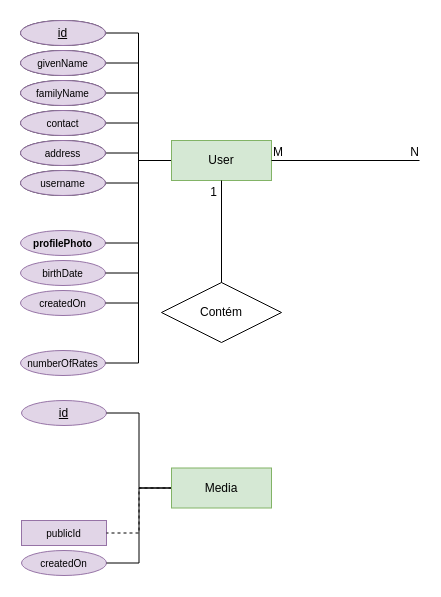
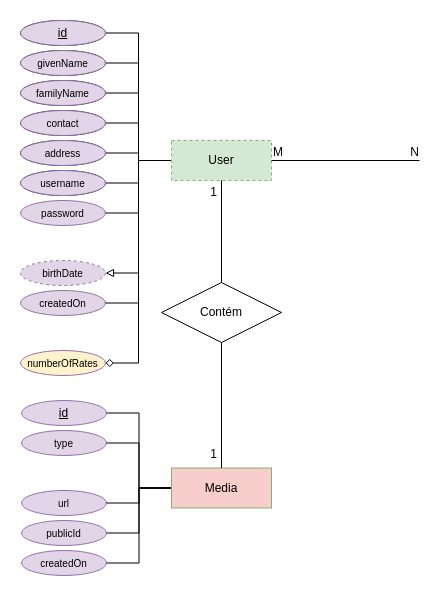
  <mxCell id="0" />
  <mxCell id="1" parent="0" />
  <mxCell id="2" value="&lt;font style=&quot;font-size: 10px&quot;&gt;givenName&lt;/font&gt;" style="ellipse;whiteSpace=wrap;html=1;align=center;" parent="1" vertex="1"><mxGeometry x="20" y="50" width="85" height="25" as="geometry" /></mxCell>
  <mxCell id="3" value="&lt;font style=&quot;font-size: 10px&quot;&gt;familyName&lt;/font&gt;" style="ellipse;whiteSpace=wrap;html=1;align=center;" parent="1" vertex="1"><mxGeometry x="20" y="80" width="85" height="25" as="geometry" /></mxCell>
  <mxCell id="4" value="&lt;font style=&quot;font-size: 10px&quot;&gt;contact&lt;/font&gt;" style="ellipse;whiteSpace=wrap;html=1;align=center;" parent="1" vertex="1"><mxGeometry x="20" y="110" width="85" height="25" as="geometry" /></mxCell>
  <mxCell id="5" value="&lt;font style=&quot;font-size: 10px&quot;&gt;address&lt;/font&gt;" style="ellipse;whiteSpace=wrap;html=1;align=center;" parent="1" vertex="1"><mxGeometry x="20" y="140" width="85" height="25" as="geometry" /></mxCell>
  <mxCell id="6" value="&lt;font style=&quot;font-size: 10px&quot;&gt;username&lt;/font&gt;" style="ellipse;whiteSpace=wrap;html=1;align=center;" parent="1" vertex="1"><mxGeometry x="20" y="170" width="85" height="25" as="geometry" /></mxCell>
- <mxCell id="8" value="&lt;font style=&quot;font-size: 10px&quot;&gt;profilePhoto&lt;/font&gt;" style="ellipse;whiteSpace=wrap;html=1;align=center;fontStyle=1;fillColor=#e1d5e7;strokeColor=#9673a6;" parent="1" vertex="1"><mxGeometry x="20" y="230" width="85" height="25" as="geometry" /></mxCell>
- <mxCell id="9" value="&lt;font style=&quot;font-size: 10px&quot;&gt;birthDate&lt;/font&gt;" style="ellipse;whiteSpace=wrap;html=1;align=center;fillColor=#e1d5e7;strokeColor=#9673a6;" parent="1" vertex="1"><mxGeometry x="20" y="260" width="85" height="25" as="geometry" /></mxCell>
+ <mxCell id="7" value="&lt;font style=&quot;font-size: 10px&quot;&gt;password&lt;/font&gt;" style="ellipse;whiteSpace=wrap;html=1;align=center;fillColor=#e1d5e7;strokeColor=#9673a6;" parent="1" vertex="1"><mxGeometry x="20" y="200" width="85" height="25" as="geometry" /></mxCell>
+ <mxCell id="9" value="&lt;font style=&quot;font-size: 10px&quot;&gt;birthDate&lt;/font&gt;" style="ellipse;whiteSpace=wrap;html=1;align=center;fillColor=#e1d5e7;strokeColor=#9673a6;dashed=1;" parent="1" vertex="1"><mxGeometry x="20" y="260" width="85" height="25" as="geometry" /></mxCell>
  <mxCell id="10" value="&lt;font style=&quot;font-size: 10px&quot;&gt;createdOn&lt;/font&gt;" style="ellipse;whiteSpace=wrap;html=1;align=center;fillColor=#e1d5e7;strokeColor=#9673a6;" parent="1" vertex="1"><mxGeometry x="20" y="290" width="85" height="25" as="geometry" /></mxCell>
- <mxCell id="11" value="&lt;font style=&quot;font-size: 10px&quot;&gt;numberOfRates&lt;/font&gt;" style="ellipse;whiteSpace=wrap;html=1;align=center;fillColor=#e1d5e7;strokeColor=#9673a6;" parent="1" vertex="1"><mxGeometry x="20" y="350" width="85" height="25" as="geometry" /></mxCell>
+ <mxCell id="11" value="&lt;font style=&quot;font-size: 10px&quot;&gt;numberOfRates&lt;/font&gt;" style="ellipse;whiteSpace=wrap;html=1;align=center;fillColor=#fff2cc;strokeColor=#9673a6;" parent="1" vertex="1"><mxGeometry x="20" y="350" width="85" height="25" as="geometry" /></mxCell>
  <mxCell id="12" value="id" style="ellipse;whiteSpace=wrap;html=1;align=center;fontStyle=4;" vertex="1" parent="1"><mxGeometry x="20" y="20" width="85" height="25" as="geometry" /></mxCell>
  <mxCell id="13" style="edgeStyle=orthogonalEdgeStyle;rounded=0;orthogonalLoop=1;jettySize=auto;html=1;exitX=0;exitY=0.5;exitDx=0;exitDy=0;entryX=1;entryY=0.5;entryDx=0;entryDy=0;endArrow=none;endFill=0;" edge="1" parent="1" source="25" target="12"><mxGeometry relative="1" as="geometry"><mxPoint x="140" y="30" as="targetPoint" /></mxGeometry></mxCell>
  <mxCell id="14" style="edgeStyle=orthogonalEdgeStyle;rounded=0;orthogonalLoop=1;jettySize=auto;html=1;exitX=0;exitY=0.5;exitDx=0;exitDy=0;entryX=1;entryY=0.5;entryDx=0;entryDy=0;endArrow=none;endFill=0;" edge="1" parent="1" source="25" target="2"><mxGeometry relative="1" as="geometry" /></mxCell>
  <mxCell id="15" style="edgeStyle=orthogonalEdgeStyle;rounded=0;orthogonalLoop=1;jettySize=auto;html=1;exitX=0;exitY=0.5;exitDx=0;exitDy=0;entryX=1;entryY=0.5;entryDx=0;entryDy=0;endArrow=none;endFill=0;" edge="1" parent="1" source="25" target="3"><mxGeometry relative="1" as="geometry" /></mxCell>
  <mxCell id="16" style="edgeStyle=orthogonalEdgeStyle;rounded=0;orthogonalLoop=1;jettySize=auto;html=1;exitX=0;exitY=0.5;exitDx=0;exitDy=0;entryX=1;entryY=0.5;entryDx=0;entryDy=0;endArrow=none;endFill=0;" edge="1" parent="1" source="25" target="4"><mxGeometry relative="1" as="geometry" /></mxCell>
  <mxCell id="17" style="edgeStyle=orthogonalEdgeStyle;rounded=0;orthogonalLoop=1;jettySize=auto;html=1;exitX=0;exitY=0.5;exitDx=0;exitDy=0;entryX=1;entryY=0.5;entryDx=0;entryDy=0;endArrow=none;endFill=0;" edge="1" parent="1" source="25" target="5"><mxGeometry relative="1" as="geometry" /></mxCell>
  <mxCell id="18" style="edgeStyle=orthogonalEdgeStyle;rounded=0;orthogonalLoop=1;jettySize=auto;html=1;exitX=0;exitY=0.5;exitDx=0;exitDy=0;entryX=1;entryY=0.5;entryDx=0;entryDy=0;endArrow=none;endFill=0;" edge="1" parent="1" source="25" target="6"><mxGeometry relative="1" as="geometry" /></mxCell>
- <mxCell id="20" style="edgeStyle=orthogonalEdgeStyle;rounded=0;orthogonalLoop=1;jettySize=auto;html=1;exitX=0;exitY=0.5;exitDx=0;exitDy=0;entryX=1;entryY=0.5;entryDx=0;entryDy=0;endArrow=none;endFill=0;" edge="1" parent="1" source="25" target="8"><mxGeometry relative="1" as="geometry" /></mxCell>
- <mxCell id="21" style="edgeStyle=orthogonalEdgeStyle;rounded=0;orthogonalLoop=1;jettySize=auto;html=1;exitX=0;exitY=0.5;exitDx=0;exitDy=0;entryX=1;entryY=0.5;entryDx=0;entryDy=0;endArrow=none;endFill=0;" edge="1" parent="1" source="25" target="9"><mxGeometry relative="1" as="geometry" /></mxCell>
+ <mxCell id="19" style="edgeStyle=orthogonalEdgeStyle;rounded=0;orthogonalLoop=1;jettySize=auto;html=1;exitX=0;exitY=0.5;exitDx=0;exitDy=0;entryX=1;entryY=0.5;entryDx=0;entryDy=0;endArrow=none;endFill=0;" edge="1" parent="1" source="25" target="7"><mxGeometry relative="1" as="geometry" /></mxCell>
+ <mxCell id="21" style="edgeStyle=orthogonalEdgeStyle;rounded=0;orthogonalLoop=1;jettySize=auto;html=1;exitX=0;exitY=0.5;exitDx=0;exitDy=0;entryX=1;entryY=0.5;entryDx=0;entryDy=0;endArrow=block;endFill=0;" edge="1" parent="1" source="25" target="9"><mxGeometry relative="1" as="geometry" /></mxCell>
  <mxCell id="22" style="edgeStyle=orthogonalEdgeStyle;rounded=0;orthogonalLoop=1;jettySize=auto;html=1;exitX=0;exitY=0.5;exitDx=0;exitDy=0;entryX=1;entryY=0.5;entryDx=0;entryDy=0;endArrow=none;endFill=0;" edge="1" parent="1" source="25" target="10"><mxGeometry relative="1" as="geometry" /></mxCell>
- <mxCell id="23" style="edgeStyle=orthogonalEdgeStyle;rounded=0;orthogonalLoop=1;jettySize=auto;html=1;exitX=0;exitY=0.5;exitDx=0;exitDy=0;entryX=1;entryY=0.5;entryDx=0;entryDy=0;endArrow=none;endFill=0;" edge="1" parent="1" source="25" target="11"><mxGeometry relative="1" as="geometry" /></mxCell>
+ <mxCell id="23" style="edgeStyle=orthogonalEdgeStyle;rounded=0;orthogonalLoop=1;jettySize=auto;html=1;exitX=0;exitY=0.5;exitDx=0;exitDy=0;entryX=1;entryY=0.5;entryDx=0;entryDy=0;endArrow=diamond;endFill=0;" edge="1" parent="1" source="25" target="11"><mxGeometry relative="1" as="geometry" /></mxCell>
  <mxCell id="24" value="" style="edgeStyle=orthogonalEdgeStyle;rounded=0;orthogonalLoop=1;jettySize=auto;html=1;endArrow=none;endFill=0;" edge="1" parent="1" source="25" target="43"><mxGeometry relative="1" as="geometry" /></mxCell>
- <mxCell id="25" value="User" style="whiteSpace=wrap;html=1;align=center;fillColor=#d5e8d4;strokeColor=#82b366;" parent="1" vertex="1"><mxGeometry x="171" y="140" width="100" height="40" as="geometry" /></mxCell>
- <mxCell id="28" value="&lt;font style=&quot;font-size: 10px&quot;&gt;publicId&lt;/font&gt;" style="whiteSpace=wrap;html=1;align=center;fillColor=#e1d5e7;strokeColor=#9673a6;rounded=0;" vertex="1" parent="1"><mxGeometry x="21" y="520" width="85" height="25" as="geometry" /></mxCell>
+ <mxCell id="25" value="User" style="whiteSpace=wrap;html=1;align=center;fillColor=#d5e8d4;strokeColor=#82b366;dashed=1;" parent="1" vertex="1"><mxGeometry x="171" y="140" width="100" height="40" as="geometry" /></mxCell>
+ <mxCell id="26" value="&lt;font style=&quot;font-size: 10px&quot;&gt;type&lt;/font&gt;" style="ellipse;whiteSpace=wrap;html=1;align=center;fillColor=#e1d5e7;strokeColor=#9673a6;" vertex="1" parent="1"><mxGeometry x="21" y="430" width="85" height="25" as="geometry" /></mxCell>
+ <mxCell id="27" value="&lt;font style=&quot;font-size: 10px&quot;&gt;url&lt;/font&gt;" style="ellipse;whiteSpace=wrap;html=1;align=center;fillColor=#e1d5e7;strokeColor=#9673a6;" vertex="1" parent="1"><mxGeometry x="21" y="490" width="85" height="25" as="geometry" /></mxCell>
+ <mxCell id="28" value="&lt;font style=&quot;font-size: 10px&quot;&gt;publicId&lt;/font&gt;" style="ellipse;whiteSpace=wrap;html=1;align=center;fillColor=#e1d5e7;strokeColor=#9673a6;" vertex="1" parent="1"><mxGeometry x="21" y="520" width="85" height="25" as="geometry" /></mxCell>
  <mxCell id="29" value="&lt;font style=&quot;font-size: 10px&quot;&gt;createdOn&lt;/font&gt;" style="ellipse;whiteSpace=wrap;html=1;align=center;fillColor=#e1d5e7;strokeColor=#9673a6;" vertex="1" parent="1"><mxGeometry x="21" y="550" width="85" height="25" as="geometry" /></mxCell>
  <mxCell id="30" value="id" style="ellipse;whiteSpace=wrap;html=1;align=center;fontStyle=4;fillColor=#e1d5e7;strokeColor=#9673a6;" vertex="1" parent="1"><mxGeometry x="21" y="400" width="85" height="25" as="geometry" /></mxCell>
  <mxCell id="31" style="edgeStyle=orthogonalEdgeStyle;rounded=0;orthogonalLoop=1;jettySize=auto;html=1;exitX=0;exitY=0.5;exitDx=0;exitDy=0;entryX=1;entryY=0.5;entryDx=0;entryDy=0;endArrow=none;endFill=0;" edge="1" parent="1" source="36" target="30"><mxGeometry relative="1" as="geometry"><mxPoint x="141" y="410" as="targetPoint" /></mxGeometry></mxCell>
- <mxCell id="34" style="edgeStyle=orthogonalEdgeStyle;rounded=0;orthogonalLoop=1;jettySize=auto;html=1;exitX=0;exitY=0.5;exitDx=0;exitDy=0;entryX=1;entryY=0.5;entryDx=0;entryDy=0;endArrow=none;endFill=0;dashed=1;" edge="1" parent="1" source="36" target="28"><mxGeometry relative="1" as="geometry" /></mxCell>
+ <mxCell id="32" style="edgeStyle=orthogonalEdgeStyle;rounded=0;orthogonalLoop=1;jettySize=auto;html=1;exitX=0;exitY=0.5;exitDx=0;exitDy=0;entryX=1;entryY=0.5;entryDx=0;entryDy=0;endArrow=none;endFill=0;" edge="1" parent="1" source="36" target="26"><mxGeometry relative="1" as="geometry" /></mxCell>
+ <mxCell id="33" style="edgeStyle=orthogonalEdgeStyle;rounded=0;orthogonalLoop=1;jettySize=auto;html=1;exitX=0;exitY=0.5;exitDx=0;exitDy=0;entryX=1;entryY=0.5;entryDx=0;entryDy=0;endArrow=none;endFill=0;" edge="1" parent="1" source="36" target="27"><mxGeometry relative="1" as="geometry" /></mxCell>
+ <mxCell id="34" style="edgeStyle=orthogonalEdgeStyle;rounded=0;orthogonalLoop=1;jettySize=auto;html=1;exitX=0;exitY=0.5;exitDx=0;exitDy=0;entryX=1;entryY=0.5;entryDx=0;entryDy=0;endArrow=none;endFill=0;" edge="1" parent="1" source="36" target="28"><mxGeometry relative="1" as="geometry" /></mxCell>
  <mxCell id="35" style="edgeStyle=orthogonalEdgeStyle;rounded=0;orthogonalLoop=1;jettySize=auto;html=1;exitX=0;exitY=0.5;exitDx=0;exitDy=0;entryX=1;entryY=0.5;entryDx=0;entryDy=0;endArrow=none;endFill=0;" edge="1" parent="1" source="36" target="29"><mxGeometry relative="1" as="geometry" /></mxCell>
- <mxCell id="36" value="Media" style="whiteSpace=wrap;html=1;align=center;fillColor=#d5e8d4;strokeColor=#82b366;" vertex="1" parent="1"><mxGeometry x="171" y="467.5" width="100" height="40" as="geometry" /></mxCell>
+ <mxCell id="36" value="Media" style="whiteSpace=wrap;html=1;align=center;fillColor=#f8cecc;strokeColor=#82b366;" vertex="1" parent="1"><mxGeometry x="171" y="467.5" width="100" height="40" as="geometry" /></mxCell>
  <mxCell id="37" value="id" style="ellipse;whiteSpace=wrap;html=1;align=center;fontStyle=4;fillColor=#e1d5e7;strokeColor=#9673a6;" vertex="1" parent="1"><mxGeometry x="20" y="20" width="85" height="25" as="geometry" /></mxCell>
  <mxCell id="38" value="&lt;font style=&quot;font-size: 10px&quot;&gt;givenName&lt;/font&gt;" style="ellipse;whiteSpace=wrap;html=1;align=center;fillColor=#e1d5e7;strokeColor=#9673a6;" vertex="1" parent="1"><mxGeometry x="20" y="50" width="85" height="25" as="geometry" /></mxCell>
  <mxCell id="39" value="&lt;font style=&quot;font-size: 10px&quot;&gt;familyName&lt;/font&gt;" style="ellipse;whiteSpace=wrap;html=1;align=center;fillColor=#e1d5e7;strokeColor=#9673a6;" vertex="1" parent="1"><mxGeometry x="20" y="80" width="85" height="25" as="geometry" /></mxCell>
  <mxCell id="40" value="&lt;font style=&quot;font-size: 10px&quot;&gt;contact&lt;/font&gt;" style="ellipse;whiteSpace=wrap;html=1;align=center;fillColor=#e1d5e7;strokeColor=#9673a6;" vertex="1" parent="1"><mxGeometry x="20" y="110" width="85" height="25" as="geometry" /></mxCell>
  <mxCell id="41" value="&lt;font style=&quot;font-size: 10px&quot;&gt;address&lt;/font&gt;" style="ellipse;whiteSpace=wrap;html=1;align=center;fillColor=#e1d5e7;strokeColor=#9673a6;" vertex="1" parent="1"><mxGeometry x="20" y="140" width="85" height="25" as="geometry" /></mxCell>
  <mxCell id="42" value="&lt;font style=&quot;font-size: 10px&quot;&gt;username&lt;/font&gt;" style="ellipse;whiteSpace=wrap;html=1;align=center;fillColor=#e1d5e7;strokeColor=#9673a6;" vertex="1" parent="1"><mxGeometry x="20" y="170" width="85" height="25" as="geometry" /></mxCell>
  <mxCell id="43" value="Contém" style="shape=rhombus;perimeter=rhombusPerimeter;whiteSpace=wrap;html=1;align=center;" vertex="1" parent="1"><mxGeometry x="161" y="282" width="120" height="60" as="geometry" /></mxCell>
  <mxCell id="44" value="" style="endArrow=none;html=1;rounded=0;entryX=0.5;entryY=1;entryDx=0;entryDy=0;exitX=0.5;exitY=0;exitDx=0;exitDy=0;" edge="1" parent="1" source="43" target="25"><mxGeometry relative="1" as="geometry"><mxPoint x="149" y="302" as="sourcePoint" /><mxPoint x="309" y="302" as="targetPoint" /></mxGeometry></mxCell>
  <mxCell id="45" value="1" style="resizable=0;html=1;align=right;verticalAlign=bottom;" connectable="0" vertex="1" parent="44"><mxGeometry x="1" relative="1" as="geometry"><mxPoint x="-4" y="20" as="offset" /></mxGeometry></mxCell>
+ <mxCell id="46" value="" style="endArrow=none;html=1;rounded=0;entryX=0.5;entryY=0;entryDx=0;entryDy=0;exitX=0.5;exitY=1;exitDx=0;exitDy=0;" edge="1" parent="1" source="43" target="36"><mxGeometry relative="1" as="geometry"><mxPoint x="233" y="327" as="sourcePoint" /><mxPoint x="233" y="225" as="targetPoint" /></mxGeometry></mxCell>
+ <mxCell id="47" value="1" style="resizable=0;html=1;align=right;verticalAlign=bottom;" connectable="0" vertex="1" parent="46"><mxGeometry x="1" relative="1" as="geometry"><mxPoint x="-4" y="-6" as="offset" /></mxGeometry></mxCell>
  <mxCell id="48" value="" style="endArrow=none;html=1;rounded=0;exitX=1;exitY=0.5;exitDx=0;exitDy=0;" edge="1" parent="1" source="25"><mxGeometry relative="1" as="geometry"><mxPoint x="281" y="152" as="sourcePoint" /><mxPoint x="419" y="160" as="targetPoint" /></mxGeometry></mxCell>
  <mxCell id="49" value="M" style="resizable=0;html=1;align=left;verticalAlign=bottom;" connectable="0" vertex="1" parent="48"><mxGeometry x="-1" relative="1" as="geometry" /></mxCell>
  <mxCell id="50" value="N" style="resizable=0;html=1;align=right;verticalAlign=bottom;" connectable="0" vertex="1" parent="48"><mxGeometry x="1" relative="1" as="geometry" /></mxCell>
